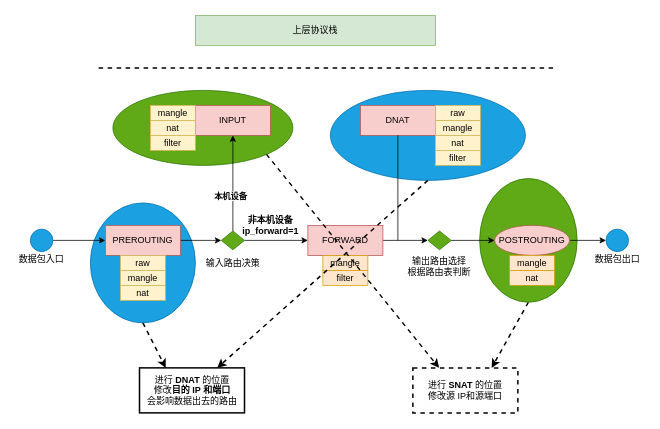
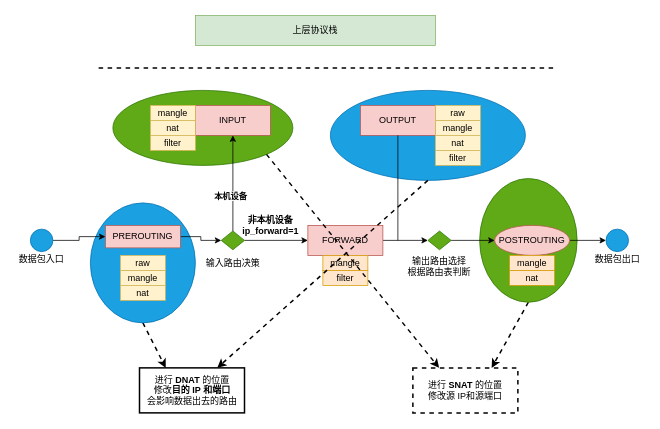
  <mxCell id="0" />
  <mxCell id="1" parent="0" />
  <mxCell id="2" style="edgeStyle=none;rounded=0;orthogonalLoop=1;jettySize=auto;html=1;exitX=0.5;exitY=1;exitDx=0;exitDy=0;entryX=0.25;entryY=0;entryDx=0;entryDy=0;dashed=1;strokeWidth=2;" edge="1" parent="1" source="3" target="48"><mxGeometry relative="1" as="geometry" /></mxCell>
  <mxCell id="3" value="" style="ellipse;whiteSpace=wrap;html=1;fillColor=#1ba1e2;fontColor=#ffffff;strokeColor=#006EAF;" vertex="1" parent="1"><mxGeometry x="120" y="270" width="140" height="160" as="geometry" /></mxCell>
  <mxCell id="4" value="" style="ellipse;whiteSpace=wrap;html=1;fillColor=#1ba1e2;fontColor=#ffffff;strokeColor=#006EAF;" vertex="1" parent="1"><mxGeometry x="440" y="120" width="260" height="120" as="geometry" /></mxCell>
  <mxCell id="5" style="edgeStyle=none;rounded=0;orthogonalLoop=1;jettySize=auto;html=1;exitX=0.5;exitY=1;exitDx=0;exitDy=0;entryX=0.75;entryY=0;entryDx=0;entryDy=0;dashed=1;strokeWidth=2;" edge="1" parent="1" source="6" target="47"><mxGeometry relative="1" as="geometry" /></mxCell>
  <mxCell id="6" value="" style="ellipse;whiteSpace=wrap;html=1;fillColor=#60a917;fontColor=#ffffff;strokeColor=#2D7600;" vertex="1" parent="1"><mxGeometry x="639" y="237.5" width="130" height="165" as="geometry" /></mxCell>
  <mxCell id="7" value="" style="ellipse;whiteSpace=wrap;html=1;fillColor=#60a917;fontColor=#ffffff;strokeColor=#2D7600;" vertex="1" parent="1"><mxGeometry x="150" y="120" width="240" height="100" as="geometry" /></mxCell>
  <mxCell id="8" value="上层协议栈" style="rounded=0;whiteSpace=wrap;html=1;fillColor=#d5e8d4;strokeColor=#82b366;" vertex="1" parent="1"><mxGeometry x="260" y="20" width="320" height="40" as="geometry" /></mxCell>
  <mxCell id="9" value="INPUT" style="rounded=0;whiteSpace=wrap;html=1;fillColor=#f8cecc;strokeColor=#b85450;" vertex="1" parent="1"><mxGeometry x="260" y="140" width="100" height="40" as="geometry" /></mxCell>
  <mxCell id="10" value="mangle" style="rounded=0;whiteSpace=wrap;html=1;fillColor=#fff2cc;strokeColor=#d6b656;" vertex="1" parent="1"><mxGeometry x="200" y="140" width="60" height="20" as="geometry" /></mxCell>
  <mxCell id="11" value="nat" style="rounded=0;whiteSpace=wrap;html=1;fillColor=#fff2cc;strokeColor=#d6b656;" vertex="1" parent="1"><mxGeometry x="200" y="160" width="60" height="20" as="geometry" /></mxCell>
  <mxCell id="12" value="filter" style="rounded=0;whiteSpace=wrap;html=1;fillColor=#fff2cc;strokeColor=#d6b656;" vertex="1" parent="1"><mxGeometry x="200" y="180" width="60" height="20" as="geometry" /></mxCell>
- <mxCell id="13" value="DNAT" style="rounded=0;whiteSpace=wrap;html=1;fillColor=#f8cecc;strokeColor=#b85450;" vertex="1" parent="1"><mxGeometry x="480" y="140" width="100" height="40" as="geometry" /></mxCell>
+ <mxCell id="13" value="OUTPUT" style="rounded=0;whiteSpace=wrap;html=1;fillColor=#f8cecc;strokeColor=#b85450;" vertex="1" parent="1"><mxGeometry x="480" y="140" width="100" height="40" as="geometry" /></mxCell>
  <mxCell id="14" value="mangle" style="rounded=0;whiteSpace=wrap;html=1;fillColor=#fff2cc;strokeColor=#d6b656;" vertex="1" parent="1"><mxGeometry x="580" y="160" width="60" height="20" as="geometry" /></mxCell>
  <mxCell id="15" value="nat" style="rounded=0;whiteSpace=wrap;html=1;fillColor=#fff2cc;strokeColor=#d6b656;" vertex="1" parent="1"><mxGeometry x="580" y="180" width="60" height="20" as="geometry" /></mxCell>
  <mxCell id="16" value="filter" style="rounded=0;whiteSpace=wrap;html=1;fillColor=#fff2cc;strokeColor=#d6b656;" vertex="1" parent="1"><mxGeometry x="580" y="200" width="60" height="20" as="geometry" /></mxCell>
  <mxCell id="17" value="raw" style="rounded=0;whiteSpace=wrap;html=1;fillColor=#fff2cc;strokeColor=#d6b656;" vertex="1" parent="1"><mxGeometry x="580" y="140" width="60" height="20" as="geometry" /></mxCell>
  <mxCell id="18" style="edgeStyle=orthogonalEdgeStyle;rounded=0;orthogonalLoop=1;jettySize=auto;html=1;exitX=1;exitY=0.5;exitDx=0;exitDy=0;entryX=0;entryY=0.5;entryDx=0;entryDy=0;" edge="1" parent="1" source="19" target="37"><mxGeometry relative="1" as="geometry"><mxPoint x="757.5" y="322.5" as="sourcePoint" /></mxGeometry></mxCell>
  <mxCell id="19" value="POSTROUTING" style="ellipse;whiteSpace=wrap;html=1;fillColor=#f8cecc;strokeColor=#b85450;" vertex="1" parent="1"><mxGeometry x="659" y="300" width="100" height="40" as="geometry" /></mxCell>
  <mxCell id="20" value="mangle" style="rounded=0;whiteSpace=wrap;html=1;fillColor=#ffe6cc;strokeColor=#d79b00;" vertex="1" parent="1"><mxGeometry x="679" y="340" width="60" height="20" as="geometry" /></mxCell>
  <mxCell id="21" value="nat" style="rounded=0;whiteSpace=wrap;html=1;fillColor=#ffe6cc;strokeColor=#d79b00;" vertex="1" parent="1"><mxGeometry x="679" y="360" width="60" height="20" as="geometry" /></mxCell>
  <mxCell id="22" style="edgeStyle=orthogonalEdgeStyle;rounded=0;orthogonalLoop=1;jettySize=auto;html=1;exitX=1;exitY=0.5;exitDx=0;exitDy=0;entryX=0;entryY=0.5;entryDx=0;entryDy=0;" edge="1" parent="1" source="23" target="46"><mxGeometry relative="1" as="geometry" /></mxCell>
  <mxCell id="23" value="FORWARD" style="rounded=0;whiteSpace=wrap;html=1;fillColor=#f8cecc;strokeColor=#b85450;" vertex="1" parent="1"><mxGeometry x="410" y="300" width="100" height="40" as="geometry" /></mxCell>
  <mxCell id="24" value="mangle" style="rounded=0;whiteSpace=wrap;html=1;fillColor=#ffe6cc;strokeColor=#d79b00;" vertex="1" parent="1"><mxGeometry x="430" y="340" width="60" height="20" as="geometry" /></mxCell>
  <mxCell id="25" value="filter" style="rounded=0;whiteSpace=wrap;html=1;fillColor=#ffe6cc;strokeColor=#d79b00;" vertex="1" parent="1"><mxGeometry x="430" y="360" width="60" height="20" as="geometry" /></mxCell>
  <mxCell id="26" style="edgeStyle=orthogonalEdgeStyle;rounded=0;orthogonalLoop=1;jettySize=auto;html=1;exitX=1;exitY=0.5;exitDx=0;exitDy=0;" edge="1" parent="1" source="27" target="36"><mxGeometry relative="1" as="geometry" /></mxCell>
- <mxCell id="27" value="PREROUTING" style="rounded=0;whiteSpace=wrap;html=1;fillColor=#f8cecc;strokeColor=#b85450;" vertex="1" parent="1"><mxGeometry x="140" y="300" width="100" height="40" as="geometry" /></mxCell>
+ <mxCell id="27" value="PREROUTING" style="rounded=0;whiteSpace=wrap;html=1;fillColor=#f8cecc;strokeColor=#b85450;" vertex="1" parent="1"><mxGeometry x="140" y="300" width="100" height="30" as="geometry" /></mxCell>
  <mxCell id="28" value="mangle" style="rounded=0;whiteSpace=wrap;html=1;fillColor=#fff2cc;strokeColor=#d6b656;" vertex="1" parent="1"><mxGeometry x="160" y="360" width="60" height="20" as="geometry" /></mxCell>
  <mxCell id="29" value="nat" style="rounded=0;whiteSpace=wrap;html=1;fillColor=#fff2cc;strokeColor=#d6b656;" vertex="1" parent="1"><mxGeometry x="160" y="380" width="60" height="20" as="geometry" /></mxCell>
  <mxCell id="30" value="raw" style="rounded=0;whiteSpace=wrap;html=1;fillColor=#fff2cc;strokeColor=#d6b656;" vertex="1" parent="1"><mxGeometry x="160" y="340" width="60" height="20" as="geometry" /></mxCell>
  <mxCell id="31" style="edgeStyle=orthogonalEdgeStyle;rounded=0;orthogonalLoop=1;jettySize=auto;html=1;" edge="1" parent="1" source="32" target="27"><mxGeometry relative="1" as="geometry" /></mxCell>
  <mxCell id="32" value="" style="ellipse;whiteSpace=wrap;html=1;aspect=fixed;fillColor=#1ba1e2;fontColor=#ffffff;strokeColor=#006EAF;" vertex="1" parent="1"><mxGeometry x="40" y="305" width="30" height="30" as="geometry" /></mxCell>
  <mxCell id="33" style="edgeStyle=orthogonalEdgeStyle;rounded=0;orthogonalLoop=1;jettySize=auto;html=1;exitX=0.5;exitY=0;exitDx=0;exitDy=0;" edge="1" parent="1" source="36" target="9"><mxGeometry relative="1" as="geometry" /></mxCell>
  <mxCell id="34" value="本机设备" style="edgeLabel;html=1;align=center;verticalAlign=middle;resizable=0;points=[];fontStyle=1" vertex="1" connectable="0" parent="33"><mxGeometry x="-0.262" y="4" relative="1" as="geometry"><mxPoint as="offset" /></mxGeometry></mxCell>
  <mxCell id="35" style="edgeStyle=orthogonalEdgeStyle;rounded=0;orthogonalLoop=1;jettySize=auto;html=1;exitX=1;exitY=0.5;exitDx=0;exitDy=0;" edge="1" parent="1" source="36" target="23"><mxGeometry relative="1" as="geometry" /></mxCell>
  <mxCell id="36" value="" style="rhombus;whiteSpace=wrap;html=1;fillColor=#60a917;fontColor=#ffffff;strokeColor=#2D7600;" vertex="1" parent="1"><mxGeometry x="294.5" y="307.5" width="31" height="25" as="geometry" /></mxCell>
  <mxCell id="37" value="" style="ellipse;whiteSpace=wrap;html=1;aspect=fixed;fillColor=#1ba1e2;fontColor=#ffffff;strokeColor=#006EAF;" vertex="1" parent="1"><mxGeometry x="807.5" y="305" width="30" height="30" as="geometry" /></mxCell>
  <mxCell id="38" value="数据包出口" style="text;html=1;strokeColor=none;fillColor=none;align=center;verticalAlign=middle;whiteSpace=wrap;rounded=0;" vertex="1" parent="1"><mxGeometry x="787.5" y="330" width="70" height="30" as="geometry" /></mxCell>
  <mxCell id="39" value="数据包入口" style="text;html=1;strokeColor=none;fillColor=none;align=center;verticalAlign=middle;whiteSpace=wrap;rounded=0;" vertex="1" parent="1"><mxGeometry x="20" y="330" width="70" height="30" as="geometry" /></mxCell>
  <mxCell id="40" value="输入路由决策" style="text;html=1;strokeColor=none;fillColor=none;align=center;verticalAlign=middle;whiteSpace=wrap;rounded=0;" vertex="1" parent="1"><mxGeometry x="267.5" y="340" width="85" height="20" as="geometry" /></mxCell>
  <mxCell id="41" value="" style="endArrow=none;dashed=1;html=1;rounded=0;strokeColor=#000000;strokeWidth=2;" edge="1" parent="1"><mxGeometry width="50" height="50" relative="1" as="geometry"><mxPoint x="131" y="90" as="sourcePoint" /><mxPoint x="741" y="90" as="targetPoint" /></mxGeometry></mxCell>
  <mxCell id="42" style="edgeStyle=orthogonalEdgeStyle;rounded=0;orthogonalLoop=1;jettySize=auto;html=1;exitX=1;exitY=0.5;exitDx=0;exitDy=0;entryX=0;entryY=0.5;entryDx=0;entryDy=0;" edge="1" parent="1" source="46" target="19"><mxGeometry relative="1" as="geometry"><mxPoint x="620" y="320" as="sourcePoint" /></mxGeometry></mxCell>
  <mxCell id="43" value="输出路由选择&lt;br&gt;根据路由表判断" style="text;html=1;strokeColor=none;fillColor=none;align=center;verticalAlign=middle;whiteSpace=wrap;rounded=0;" vertex="1" parent="1"><mxGeometry x="534.25" y="345" width="102.5" height="20" as="geometry" /></mxCell>
  <mxCell id="44" value="非本机设备&lt;br&gt;ip_forward=1" style="text;html=1;align=center;verticalAlign=middle;resizable=0;points=[];autosize=1;strokeColor=none;fillColor=none;fontStyle=1" vertex="1" parent="1"><mxGeometry x="310" y="280" width="100" height="40" as="geometry" /></mxCell>
  <mxCell id="45" value="" style="edgeStyle=orthogonalEdgeStyle;rounded=0;orthogonalLoop=1;jettySize=auto;html=1;exitX=0.5;exitY=1;exitDx=0;exitDy=0;endArrow=none;" edge="1" parent="1" source="13"><mxGeometry relative="1" as="geometry"><mxPoint x="530" y="180" as="sourcePoint" /><mxPoint x="530" y="320" as="targetPoint" /></mxGeometry></mxCell>
  <mxCell id="46" value="" style="rhombus;whiteSpace=wrap;html=1;fillColor=#60a917;fontColor=#ffffff;strokeColor=#2D7600;" vertex="1" parent="1"><mxGeometry x="570" y="307.5" width="31" height="25" as="geometry" /></mxCell>
  <mxCell id="47" value="进行 &lt;b&gt;SNAT &lt;/b&gt;的位置&lt;br&gt;修改源 IP和源端口" style="rounded=0;whiteSpace=wrap;html=1;fontStyle=0;dashed=1;strokeWidth=2;" vertex="1" parent="1"><mxGeometry x="550" y="490" width="140" height="60" as="geometry" /></mxCell>
  <mxCell id="48" value="&lt;span style=&quot;font-weight: normal;&quot;&gt;进行 &lt;/span&gt;DNAT &lt;span style=&quot;font-weight: normal;&quot;&gt;的位置&lt;br&gt;修改&lt;/span&gt;目的 IP 和端口&lt;br&gt;&lt;span style=&quot;font-weight: normal;&quot;&gt;会影响数据出去的路由&lt;/span&gt;" style="rounded=0;whiteSpace=wrap;html=1;fontStyle=1;strokeWidth=2;dashed=0;" vertex="1" parent="1"><mxGeometry x="185.5" y="490" width="140" height="60" as="geometry" /></mxCell>
  <mxCell id="49" style="rounded=0;orthogonalLoop=1;jettySize=auto;html=1;exitX=1;exitY=1;exitDx=0;exitDy=0;entryX=0.25;entryY=0;entryDx=0;entryDy=0;dashed=1;strokeWidth=2;" edge="1" parent="1" source="7" target="47"><mxGeometry relative="1" as="geometry" /></mxCell>
  <mxCell id="50" style="edgeStyle=none;rounded=0;orthogonalLoop=1;jettySize=auto;html=1;exitX=0.5;exitY=1;exitDx=0;exitDy=0;dashed=1;strokeWidth=2;" edge="1" parent="1" source="4" target="48"><mxGeometry relative="1" as="geometry" /></mxCell>
